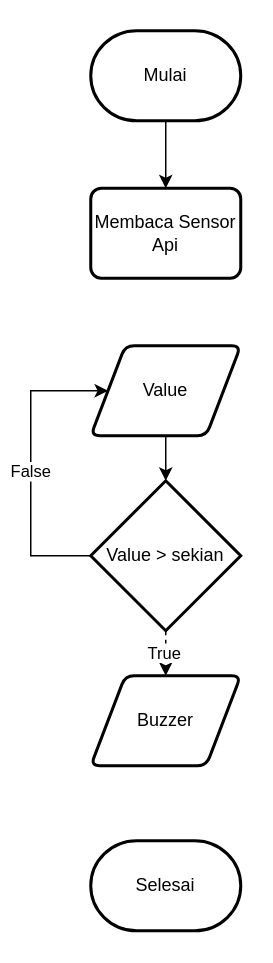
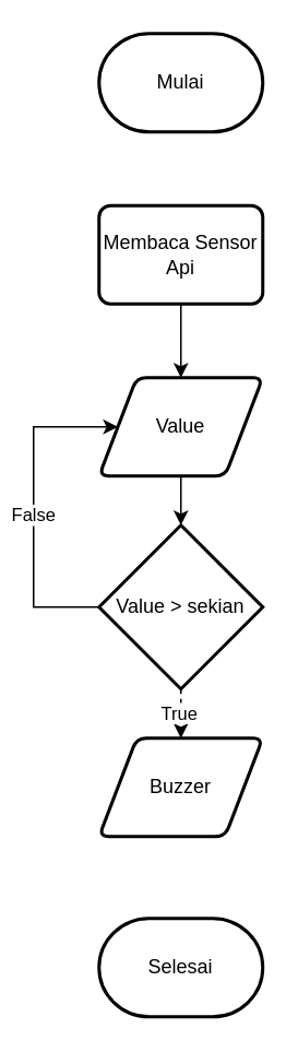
  <mxCell id="0" />
  <mxCell id="1" parent="0" />
- <mxCell id="2" style="edgeStyle=orthogonalEdgeStyle;rounded=0;orthogonalLoop=1;jettySize=auto;html=1;exitX=0.5;exitY=1;exitDx=0;exitDy=0;exitPerimeter=0;entryX=0.5;entryY=0;entryDx=0;entryDy=0;" edge="1" parent="1" source="3" target="5"><mxGeometry relative="1" as="geometry" /></mxCell>
  <mxCell id="3" value="Mulai" style="strokeWidth=2;html=1;shape=mxgraph.flowchart.terminator;whiteSpace=wrap;" vertex="1" parent="1"><mxGeometry x="60" y="20" width="100" height="60" as="geometry" /></mxCell>
+ <mxCell id="4" style="edgeStyle=orthogonalEdgeStyle;rounded=0;orthogonalLoop=1;jettySize=auto;html=1;exitX=0.5;exitY=1;exitDx=0;exitDy=0;entryX=0.5;entryY=0;entryDx=0;entryDy=0;" edge="1" parent="1" source="5" target="11"><mxGeometry relative="1" as="geometry" /></mxCell>
  <mxCell id="5" value="Membaca Sensor Api" style="rounded=1;whiteSpace=wrap;html=1;absoluteArcSize=1;arcSize=14;strokeWidth=2;" vertex="1" parent="1"><mxGeometry x="60" y="125" width="100" height="60" as="geometry" /></mxCell>
  <mxCell id="6" style="edgeStyle=orthogonalEdgeStyle;rounded=0;orthogonalLoop=1;jettySize=auto;html=1;exitX=0.5;exitY=1;exitDx=0;exitDy=0;exitPerimeter=0;entryX=0.5;entryY=0;entryDx=0;entryDy=0;dashed=1;" edge="1" parent="1" source="10" target="13"><mxGeometry relative="1" as="geometry" /></mxCell>
  <mxCell id="7" value="True" style="edgeLabel;html=1;align=center;verticalAlign=middle;resizable=0;points=[];" vertex="1" connectable="0" parent="6"><mxGeometry x="-0.08" y="-2" relative="1" as="geometry"><mxPoint as="offset" /></mxGeometry></mxCell>
  <mxCell id="8" style="edgeStyle=orthogonalEdgeStyle;rounded=0;orthogonalLoop=1;jettySize=auto;html=1;exitX=0;exitY=0.5;exitDx=0;exitDy=0;exitPerimeter=0;entryX=0;entryY=0.5;entryDx=0;entryDy=0;" edge="1" parent="1" source="10" target="11"><mxGeometry relative="1" as="geometry"><Array as="points"><mxPoint x="20" y="370" /><mxPoint x="20" y="260" /></Array></mxGeometry></mxCell>
  <mxCell id="9" value="False" style="edgeLabel;html=1;align=center;verticalAlign=middle;resizable=0;points=[];" vertex="1" connectable="0" parent="8"><mxGeometry x="-0.035" y="1" relative="1" as="geometry"><mxPoint as="offset" /></mxGeometry></mxCell>
  <mxCell id="10" value="Value &amp;gt; sekian" style="strokeWidth=2;html=1;shape=mxgraph.flowchart.decision;whiteSpace=wrap;" vertex="1" parent="1"><mxGeometry x="60" y="320" width="100" height="100" as="geometry" /></mxCell>
  <mxCell id="11" value="Value" style="shape=parallelogram;html=1;strokeWidth=2;perimeter=parallelogramPerimeter;whiteSpace=wrap;rounded=1;arcSize=12;size=0.23;" vertex="1" parent="1"><mxGeometry x="60" y="230" width="100" height="60" as="geometry" /></mxCell>
  <mxCell id="12" style="edgeStyle=orthogonalEdgeStyle;rounded=0;orthogonalLoop=1;jettySize=auto;html=1;exitX=0.5;exitY=1;exitDx=0;exitDy=0;entryX=0.5;entryY=0;entryDx=0;entryDy=0;entryPerimeter=0;" edge="1" parent="1" source="11" target="10"><mxGeometry relative="1" as="geometry" /></mxCell>
  <mxCell id="13" value="Buzzer" style="shape=parallelogram;html=1;strokeWidth=2;perimeter=parallelogramPerimeter;whiteSpace=wrap;rounded=1;arcSize=12;size=0.23;" vertex="1" parent="1"><mxGeometry x="60" y="450" width="100" height="60" as="geometry" /></mxCell>
  <mxCell id="14" value="Selesai" style="strokeWidth=2;html=1;shape=mxgraph.flowchart.terminator;whiteSpace=wrap;" vertex="1" parent="1"><mxGeometry x="60" y="560" width="100" height="60" as="geometry" /></mxCell>
